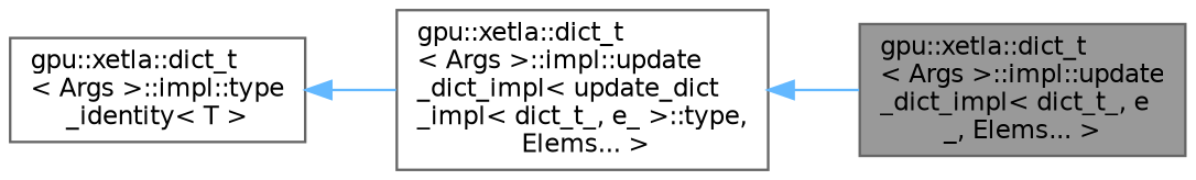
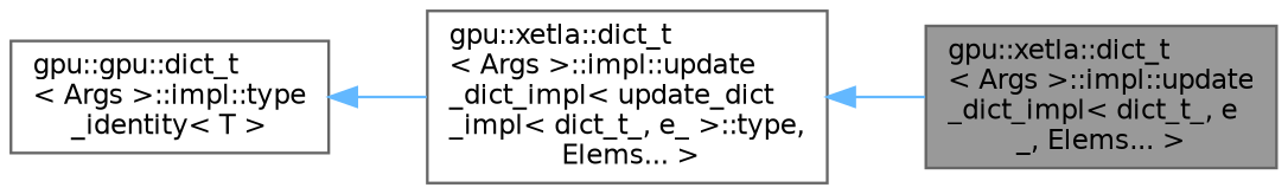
  digraph {
    rankdir=LR
    node [color=gray40 fillcolor=white fontname=Helvetica fontsize=10 shape=box style=filled]
    edge [color=steelblue1 dir=back fontname=Helvetica fontsize=10 labelfontname=Helvetica labelfontsize=10 style=solid]
    n1 [fillcolor=grey60 fontcolor=black height=0.2 label="gpu::xetla::dict_t\l\< Args \>::impl::update\l_dict_impl\< dict_t_, e\l_, Elems... \>" width=0.4]
    n2 [height=0.2 label="gpu::xetla::dict_t\l\< Args \>::impl::update\l_dict_impl\< update_dict\l_impl\< dict_t_, e_ \>::type,\l Elems... \>" width=0.4]
-   n3 [height=0.2 label="gpu::xetla::dict_t\l\< Args \>::impl::type\l_identity\< T \>" width=0.4]
+   n3 [height=0.2 label="gpu::gpu::dict_t\l\< Args \>::impl::type\l_identity\< T \>" width=0.4]
    n2 -> n1
    n3 -> n2
  }
